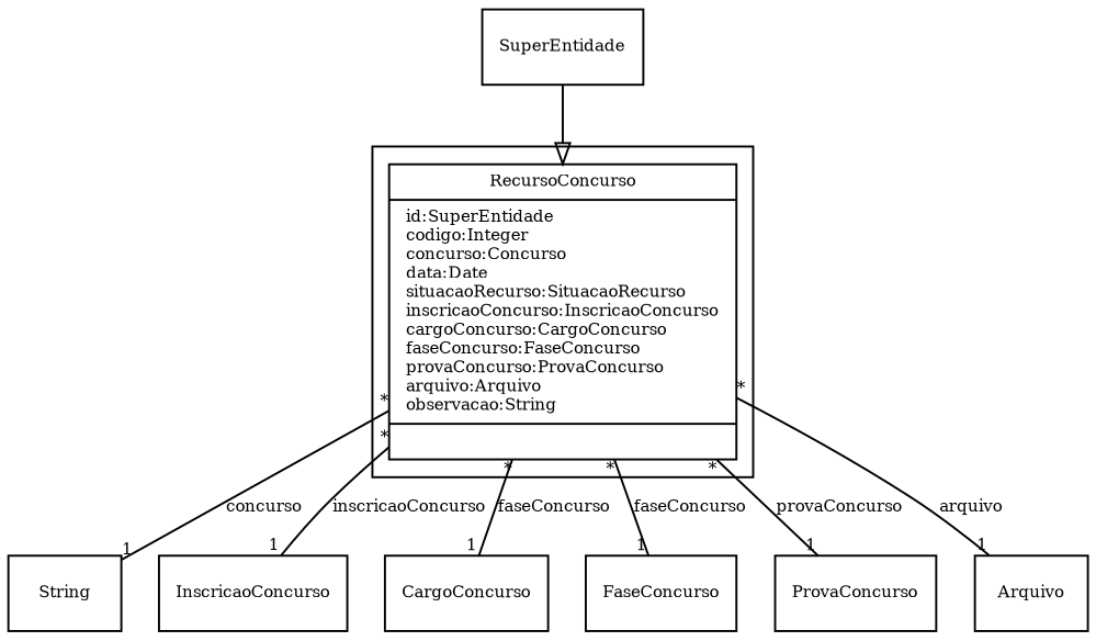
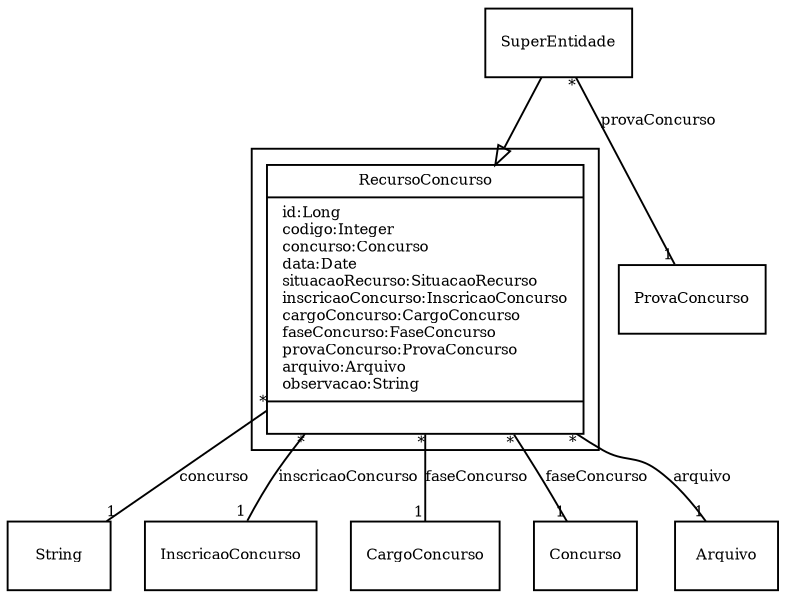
  digraph {
    fontname="Times-Roman"
    fontsize=8
    node [fontname="Times-Roman" fontsize=8 shape=record]
    edge [arrowhead=none fontname="Times-Roman" fontsize=8 headlabel=1 taillabel="*"]
-   n1 [label="{RecursoConcurso|id:SuperEntidade\lcodigo:Integer\lconcurso:Concurso\ldata:Date\lsituacaoRecurso:SituacaoRecurso\linscricaoConcurso:InscricaoConcurso\lcargoConcurso:CargoConcurso\lfaseConcurso:FaseConcurso\lprovaConcurso:ProvaConcurso\larquivo:Arquivo\lobservacao:String\l|\l}"]
+   n1 [label="{RecursoConcurso|id:Long\lcodigo:Integer\lconcurso:Concurso\ldata:Date\lsituacaoRecurso:SituacaoRecurso\linscricaoConcurso:InscricaoConcurso\lcargoConcurso:CargoConcurso\lfaseConcurso:FaseConcurso\lprovaConcurso:ProvaConcurso\larquivo:Arquivo\lobservacao:String\l|\l}"]
    n2 [label=String]
    InscricaoConcurso
    CargoConcurso
-   FaseConcurso
+   FaseConcurso [label=Concurso]
    ProvaConcurso
    Arquivo
    SuperEntidade
    subgraph cluster_1 {
      n1
    }
    n1 -> n2 [label=concurso]
    n1 -> InscricaoConcurso [label=inscricaoConcurso]
    n1 -> CargoConcurso [label=faseConcurso]
    n1 -> FaseConcurso [label=faseConcurso]
-   n1 -> ProvaConcurso [label=provaConcurso]
+   SuperEntidade -> ProvaConcurso [label=provaConcurso]
    n1 -> Arquivo [label=arquivo]
    SuperEntidade -> n1 [arrowhead=empty headlabel="" taillabel=""]
  }
